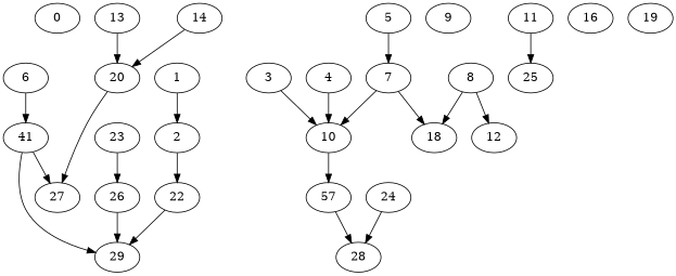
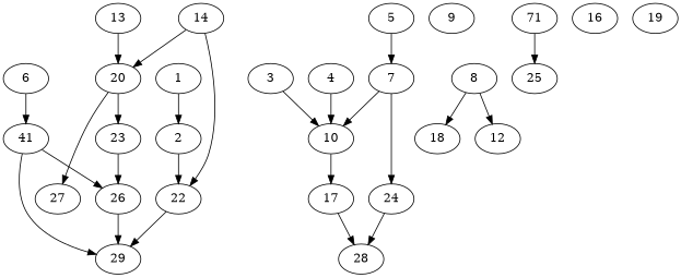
  digraph {
    node [Weight=51]
    edge [Weight=3]
-   0
    1 [Weight=25]
    2
    22
    29 [Weight=68]
    3 [Weight=42]
    10 [Weight=68]
-   17 [Weight=42 label=57]
+   17 [Weight=42]
    24 [Weight=42]
    28
    4 [Weight=59]
    5 [Weight=25]
    7 [Weight=85]
    18 [Weight=59]
    6 [Weight=59]
    n16 [Weight=59 label=41]
    27 [Weight=17]
    8 [Weight=17]
    12 [Weight=34]
    9
-   11 [Weight=76]
+   11 [Weight=76 label=71]
    25 [Weight=68]
    13
    20
    23 [Weight=25]
    26 [Weight=42]
    14 [Weight=68]
    16 [Weight=34]
    19 [Weight=68]
    1 -> 2 [Weight=7]
    2 -> 22 [Weight=4]
    22 -> 29
    3 -> 10 [Weight=10]
    10 -> 17
    17 -> 28 [Weight=6]
    24 -> 28 [Weight=4]
    4 -> 10 [Weight=4]
    5 -> 7 [Weight=6]
    7 -> 10
-   7 -> 18 [Weight=10]
+   7 -> 24 [Weight=10]
    6 -> n16 [Weight=9]
    n16 -> 29 [Weight=8]
-   n16 -> 27 [Weight=10]
+   n16 -> 26 [Weight=10]
    8 -> 18 [Weight=7]
    8 -> 12 [Weight=4]
    11 -> 25 [Weight=7]
    13 -> 20 [Weight=9]
    20 -> 27 [Weight=6]
+   20 -> 23
    23 -> 26
    26 -> 29
+   14 -> 22
    14 -> 20 [Weight=7]
  }
